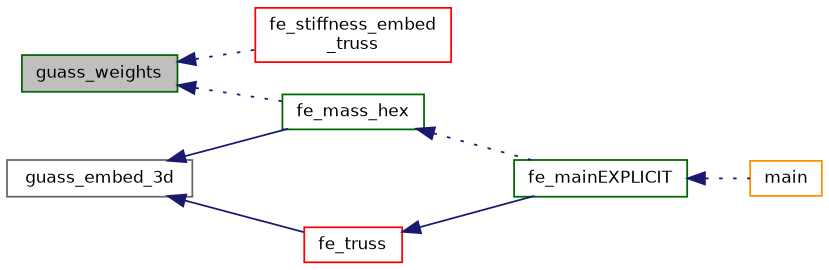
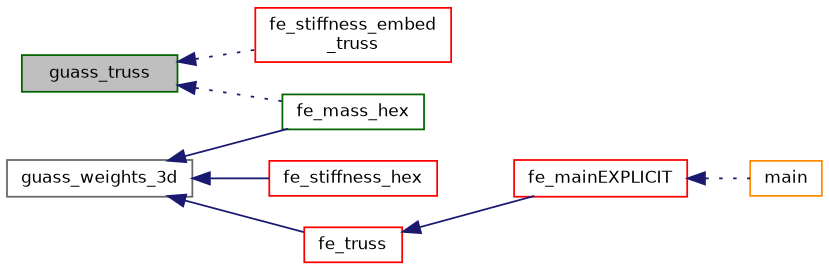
  digraph {
    rankdir=LR
    node [color=darkgreen fillcolor=white fontname=Helvetica fontsize=10 shape=record style=filled]
    edge [color=midnightblue dir=back fontname=Helvetica fontsize=10 labelfontname=Helvetica labelfontsize=10 style=dotted]
-   n1 [fillcolor=grey75 fontcolor=black height=0.2 label=guass_weights width=0.4]
+   n1 [fillcolor=grey75 fontcolor=black height=0.2 label=guass_truss width=0.4]
    n2 [color=red height=0.2 label="fe_stiffness_embed\l_truss" width=0.4]
    n3 [height=0.2 label=fe_mass_hex width=0.4]
-   n4 [color=gray40 height=0.2 label=guass_embed_3d width=0.4]
+   n4 [color=gray40 height=0.2 label=guass_weights_3d width=0.4]
+   n5 [color=red height=0.2 label=fe_stiffness_hex width=0.4]
    n6 [color=red height=0.2 label=fe_truss width=0.4]
-   n7 [height=0.2 label=fe_mainEXPLICIT width=0.4]
+   n7 [color=red height=0.2 label=fe_mainEXPLICIT width=0.4]
    n8 [color=darkorange height=0.2 label=main width=0.4]
    n1 -> n2
    n1 -> n3
-   n3 -> n7
    n4 -> n3 [style=solid]
+   n4 -> n5 [style=solid]
    n4 -> n6 [style=solid]
    n6 -> n7 [style=solid]
    n7 -> n8
  }
